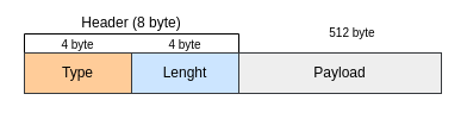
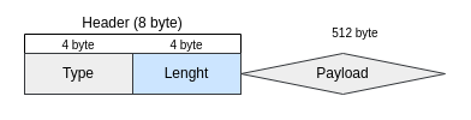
  <mxCell id="0" />
  <mxCell id="1" parent="0" />
  <mxCell id="2" value="Header (8 byte)" style="shape=partialRectangle;whiteSpace=wrap;html=1;bottom=1;right=1;left=1;top=0;fillColor=none;routingCenterX=-0.5;direction=west;labelPosition=center;verticalLabelPosition=top;align=center;verticalAlign=bottom;" vertex="1" parent="1"><mxGeometry x="20" y="28" width="180" height="26" as="geometry" /></mxCell>
  <mxCell id="3" value="&lt;font style=&quot;font-size: 10px;&quot;&gt;4 byte&lt;/font&gt;" style="text;html=1;align=center;verticalAlign=middle;whiteSpace=wrap;rounded=0;" vertex="1" parent="1"><mxGeometry x="46.25" y="30" width="37.5" height="14" as="geometry" /></mxCell>
  <mxCell id="4" value="&lt;font style=&quot;font-size: 10px;&quot;&gt;4 byte&lt;/font&gt;" style="text;html=1;align=center;verticalAlign=middle;whiteSpace=wrap;rounded=0;" vertex="1" parent="1"><mxGeometry x="136.25" y="30" width="37.5" height="14" as="geometry" /></mxCell>
  <mxCell id="5" value="&lt;font style=&quot;font-size: 10px;&quot;&gt;512 byte&lt;/font&gt;" style="text;html=1;align=center;verticalAlign=middle;whiteSpace=wrap;rounded=0;" vertex="1" parent="1"><mxGeometry x="270.63" y="20" width="48.75" height="14" as="geometry" /></mxCell>
- <mxCell id="6" value="Type" style="rounded=0;whiteSpace=wrap;html=1;fillColor=#ffcc99;strokeColor=#36393d;" vertex="1" parent="1"><mxGeometry x="20" y="44" width="90" height="34" as="geometry" /></mxCell>
+ <mxCell id="6" value="Type" style="rounded=0;whiteSpace=wrap;html=1;fillColor=#eeeeee;strokeColor=#36393d;" vertex="1" parent="1"><mxGeometry x="20" y="44" width="90" height="34" as="geometry" /></mxCell>
  <mxCell id="7" value="Lenght" style="rounded=0;whiteSpace=wrap;html=1;fillColor=#cce5ff;strokeColor=#36393d;" vertex="1" parent="1"><mxGeometry x="110" y="44" width="90" height="34" as="geometry" /></mxCell>
- <mxCell id="8" value="Payload" style="rounded=0;whiteSpace=wrap;html=1;fillColor=#eeeeee;strokeColor=#36393d;" vertex="1" parent="1"><mxGeometry x="200" y="44" width="170" height="34" as="geometry" /></mxCell>
+ <mxCell id="8" value="Payload" style="rhombus;whiteSpace=wrap;html=1;fillColor=#eeeeee;strokeColor=#36393d;" vertex="1" parent="1"><mxGeometry x="200" y="44" width="170" height="34" as="geometry" /></mxCell>
